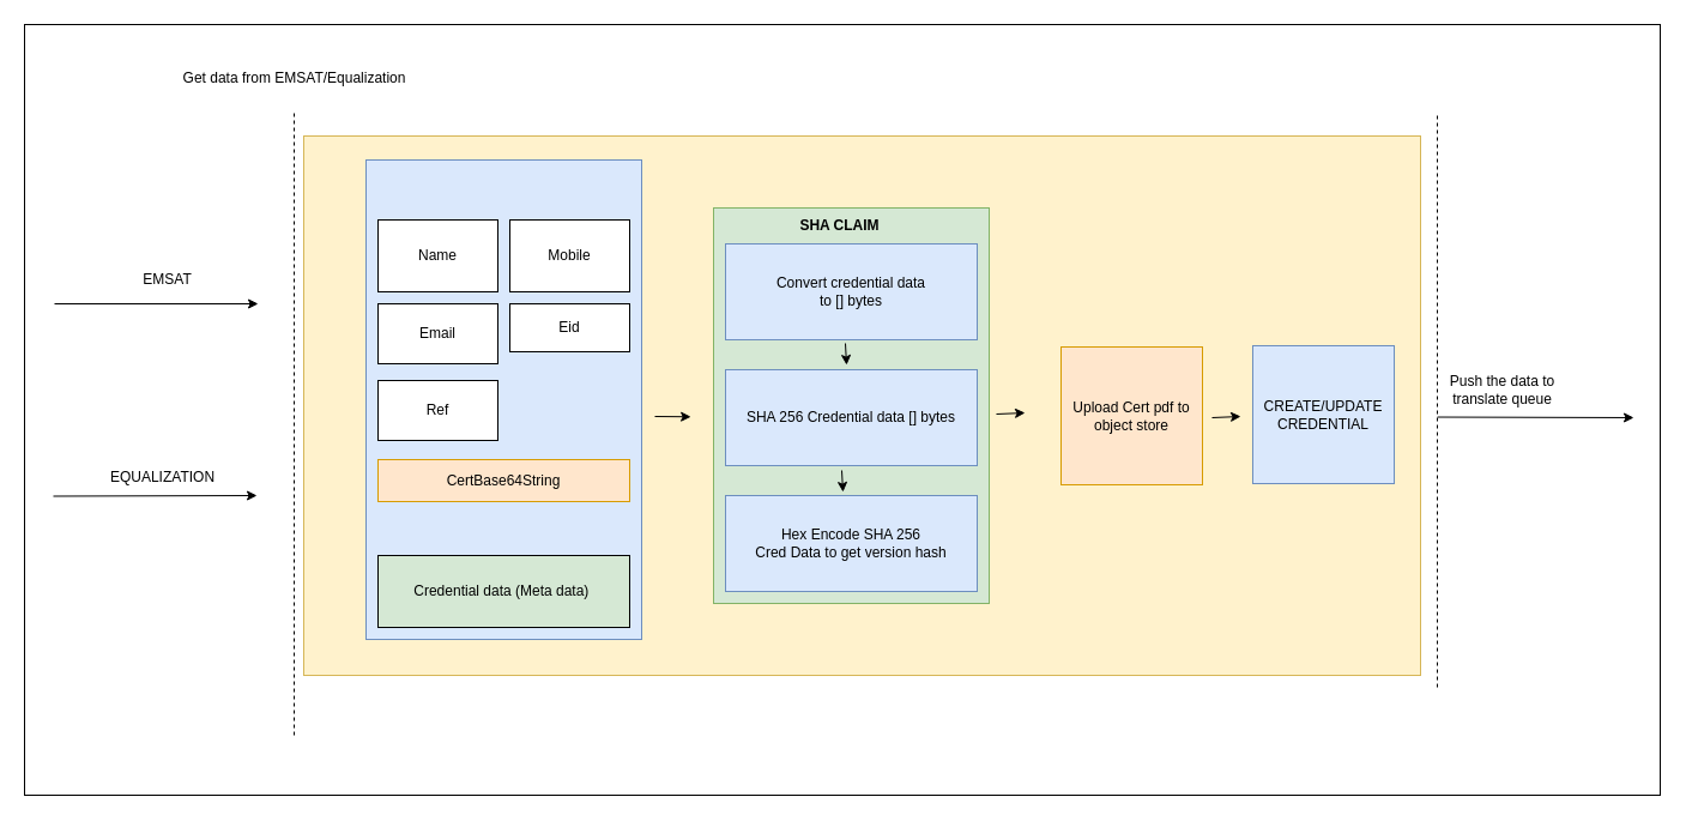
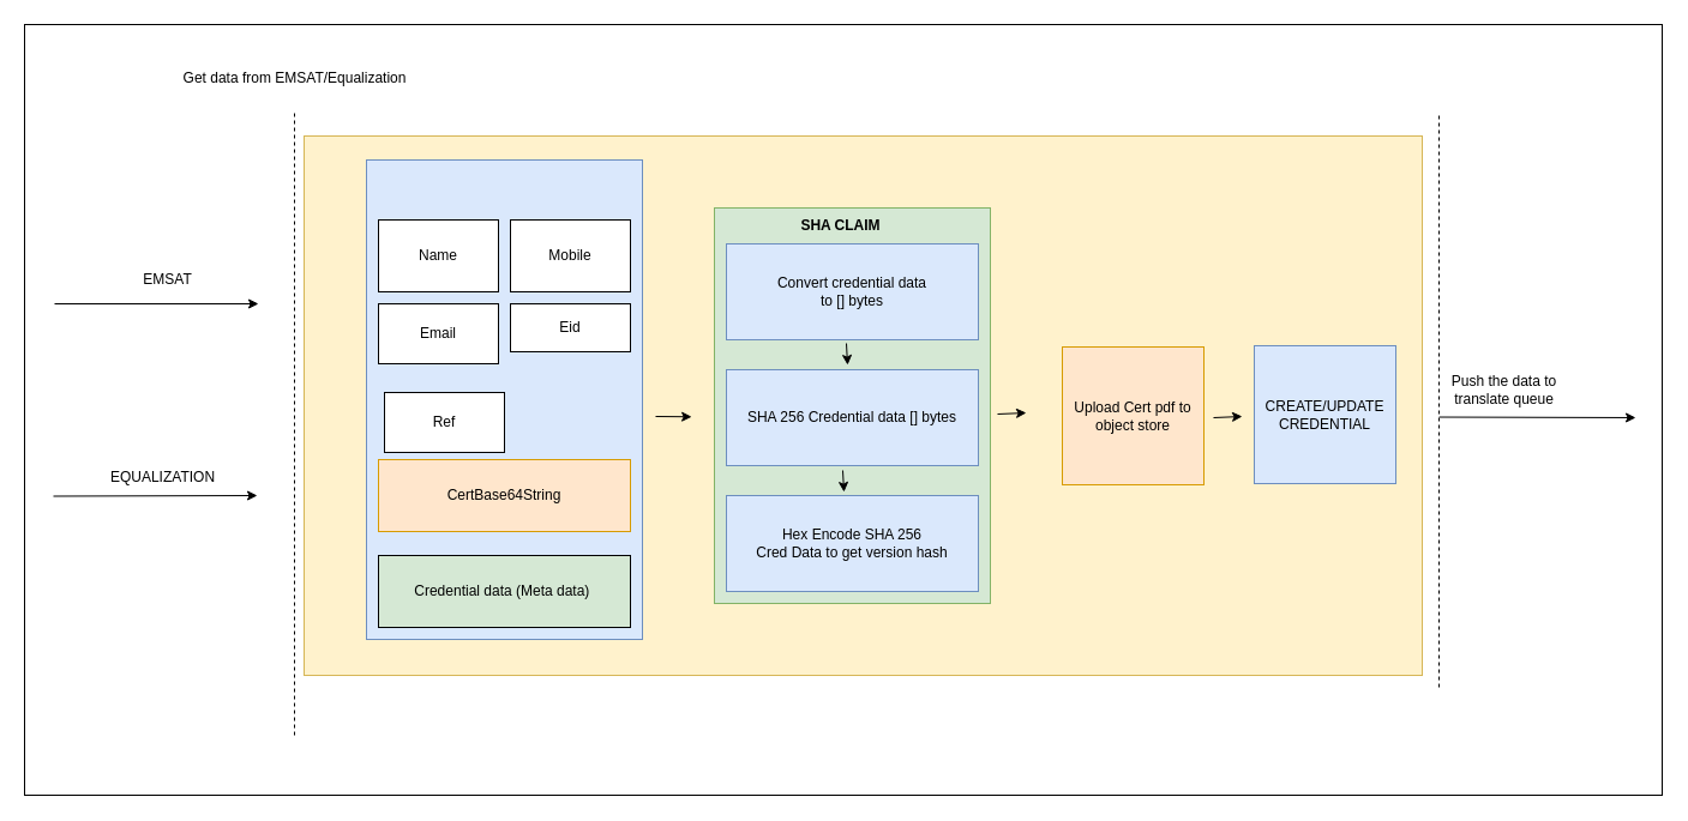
  <mxCell id="0" />
  <mxCell id="1" parent="0" />
  <mxCell id="2" value="" style="rounded=0;whiteSpace=wrap;html=1;" vertex="1" parent="1"><mxGeometry x="20" y="20" width="1365" height="643" as="geometry" /></mxCell>
  <mxCell id="3" value="" style="rounded=0;whiteSpace=wrap;html=1;" vertex="1" parent="1"><mxGeometry x="585" y="213" width="120" height="240" as="geometry" /></mxCell>
  <mxCell id="4" value="" style="rounded=0;whiteSpace=wrap;html=1;fillColor=#fff2cc;strokeColor=#d6b656;" vertex="1" parent="1"><mxGeometry x="253" y="113" width="932" height="450" as="geometry" /></mxCell>
  <mxCell id="5" value="" style="rounded=0;whiteSpace=wrap;html=1;fillColor=#dae8fc;strokeColor=#6c8ebf;" vertex="1" parent="1"><mxGeometry x="305" y="133" width="230" height="400" as="geometry" /></mxCell>
  <mxCell id="6" value="" style="endArrow=classic;html=1;rounded=0;" edge="1" parent="1"><mxGeometry width="50" height="50" relative="1" as="geometry"><mxPoint x="45" y="253" as="sourcePoint" /><mxPoint x="215" y="253" as="targetPoint" /></mxGeometry></mxCell>
  <mxCell id="7" value="" style="endArrow=classic;html=1;rounded=0;" edge="1" parent="1"><mxGeometry width="50" height="50" relative="1" as="geometry"><mxPoint x="44" y="413.5" as="sourcePoint" /><mxPoint x="214" y="413" as="targetPoint" /></mxGeometry></mxCell>
  <mxCell id="8" value="Name" style="rounded=0;whiteSpace=wrap;html=1;" vertex="1" parent="1"><mxGeometry x="315" y="183" width="100" height="60" as="geometry" /></mxCell>
  <mxCell id="9" value="Mobile" style="rounded=0;whiteSpace=wrap;html=1;" vertex="1" parent="1"><mxGeometry x="425" y="183" width="100" height="60" as="geometry" /></mxCell>
  <mxCell id="10" value="Email" style="rounded=0;whiteSpace=wrap;html=1;" vertex="1" parent="1"><mxGeometry x="315" y="253" width="100" height="50" as="geometry" /></mxCell>
  <mxCell id="11" value="Eid" style="rounded=0;whiteSpace=wrap;html=1;" vertex="1" parent="1"><mxGeometry x="425" y="253" width="100" height="40" as="geometry" /></mxCell>
- <mxCell id="12" value="Ref" style="rounded=0;whiteSpace=wrap;html=1;" vertex="1" parent="1"><mxGeometry x="315" y="317" width="100" height="50" as="geometry" /></mxCell>
- <mxCell id="13" value="CertBase64String" style="rounded=0;whiteSpace=wrap;html=1;fillColor=#ffe6cc;strokeColor=#d79b00;" vertex="1" parent="1"><mxGeometry x="315" y="383" width="210" height="35" as="geometry" /></mxCell>
+ <mxCell id="12" value="Ref" style="rounded=0;whiteSpace=wrap;html=1;" vertex="1" parent="1"><mxGeometry x="320" y="327" width="100" height="50" as="geometry" /></mxCell>
+ <mxCell id="13" value="CertBase64String" style="rounded=0;whiteSpace=wrap;html=1;fillColor=#ffe6cc;strokeColor=#d79b00;" vertex="1" parent="1"><mxGeometry x="315" y="383" width="210" height="60" as="geometry" /></mxCell>
  <mxCell id="14" value="EMSAT" style="text;html=1;align=center;verticalAlign=middle;resizable=0;points=[];autosize=1;strokeColor=none;fillColor=none;" vertex="1" parent="1"><mxGeometry x="109" y="218" width="60" height="30" as="geometry" /></mxCell>
  <mxCell id="15" value="" style="endArrow=none;dashed=1;html=1;rounded=0;" edge="1" parent="1"><mxGeometry width="50" height="50" relative="1" as="geometry"><mxPoint x="245" y="613" as="sourcePoint" /><mxPoint x="245" y="93" as="targetPoint" /></mxGeometry></mxCell>
  <mxCell id="16" value="EQUALIZATION" style="text;html=1;align=center;verticalAlign=middle;resizable=0;points=[];autosize=1;strokeColor=none;fillColor=none;" vertex="1" parent="1"><mxGeometry x="80" y="383" width="110" height="30" as="geometry" /></mxCell>
  <mxCell id="17" value="" style="endArrow=classic;html=1;rounded=0;exitX=0.01;exitY=1.063;exitDx=0;exitDy=0;exitPerimeter=0;" edge="1" parent="1" source="18"><mxGeometry width="50" height="50" relative="1" as="geometry"><mxPoint x="1178" y="344" as="sourcePoint" /><mxPoint x="1363" y="348" as="targetPoint" /></mxGeometry></mxCell>
  <mxCell id="18" value="Push the data to&lt;br&gt;&amp;nbsp;translate queue&amp;nbsp;" style="text;html=1;align=center;verticalAlign=middle;resizable=0;points=[];autosize=1;strokeColor=none;fillColor=none;" vertex="1" parent="1"><mxGeometry x="1198" y="305" width="110" height="40" as="geometry" /></mxCell>
  <mxCell id="19" value="" style="endArrow=none;dashed=1;html=1;rounded=0;" edge="1" parent="1"><mxGeometry width="50" height="50" relative="1" as="geometry"><mxPoint x="1199" y="573" as="sourcePoint" /><mxPoint x="1199" y="93" as="targetPoint" /></mxGeometry></mxCell>
  <mxCell id="20" value="Get data from EMSAT/Equalization" style="text;html=1;align=center;verticalAlign=middle;resizable=0;points=[];autosize=1;strokeColor=none;fillColor=none;" vertex="1" parent="1"><mxGeometry x="140" y="50" width="210" height="30" as="geometry" /></mxCell>
  <mxCell id="21" value="" style="endArrow=classic;html=1;rounded=0;" edge="1" parent="1"><mxGeometry width="50" height="50" relative="1" as="geometry"><mxPoint x="831" y="345" as="sourcePoint" /><mxPoint x="855" y="344" as="targetPoint" /></mxGeometry></mxCell>
  <mxCell id="22" value="CREATE/UPDATE CREDENTIAL" style="rounded=0;whiteSpace=wrap;html=1;fillColor=#dae8fc;strokeColor=#6c8ebf;" vertex="1" parent="1"><mxGeometry x="1045" y="288" width="118" height="115" as="geometry" /></mxCell>
  <mxCell id="23" value="Credential data (Meta data)&amp;nbsp;" style="rounded=0;whiteSpace=wrap;html=1;fillColor=#d5e8d4;" vertex="1" parent="1"><mxGeometry x="315" y="463" width="210" height="60" as="geometry" /></mxCell>
  <mxCell id="24" value="" style="endArrow=classic;html=1;rounded=0;entryX=0.479;entryY=1.142;entryDx=0;entryDy=0;entryPerimeter=0;" edge="1" parent="1"><mxGeometry width="50" height="50" relative="1" as="geometry"><mxPoint x="546" y="347" as="sourcePoint" /><mxPoint x="576.11" y="347.26" as="targetPoint" /></mxGeometry></mxCell>
  <mxCell id="25" value="" style="rounded=0;whiteSpace=wrap;html=1;fillColor=#d5e8d4;strokeColor=#82b366;" vertex="1" parent="1"><mxGeometry x="595" y="173" width="230" height="330" as="geometry" /></mxCell>
  <mxCell id="26" value="SHA 256 Credential data [] bytes" style="rounded=0;whiteSpace=wrap;html=1;fillColor=#dae8fc;strokeColor=#6c8ebf;" vertex="1" parent="1"><mxGeometry x="605" y="308" width="210" height="80" as="geometry" /></mxCell>
  <mxCell id="27" value="Convert credential data&lt;br&gt;to [] bytes" style="rounded=0;whiteSpace=wrap;html=1;fillColor=#dae8fc;strokeColor=#6c8ebf;" vertex="1" parent="1"><mxGeometry x="605" y="203" width="210" height="80" as="geometry" /></mxCell>
  <mxCell id="28" value="Hex Encode SHA 256 &lt;br&gt;Cred Data to get version hash" style="rounded=0;whiteSpace=wrap;html=1;fillColor=#dae8fc;strokeColor=#6c8ebf;" vertex="1" parent="1"><mxGeometry x="605" y="413" width="210" height="80" as="geometry" /></mxCell>
  <mxCell id="29" value="&lt;b&gt;SHA CLAIM&lt;/b&gt;" style="text;html=1;align=center;verticalAlign=middle;resizable=0;points=[];autosize=1;strokeColor=none;fillColor=none;" vertex="1" parent="1"><mxGeometry x="645" y="173" width="110" height="30" as="geometry" /></mxCell>
  <mxCell id="30" value="" style="endArrow=classic;html=1;rounded=0;" edge="1" parent="1"><mxGeometry width="50" height="50" relative="1" as="geometry"><mxPoint x="702" y="392" as="sourcePoint" /><mxPoint x="703" y="410" as="targetPoint" /></mxGeometry></mxCell>
  <mxCell id="31" value="" style="endArrow=classic;html=1;rounded=0;" edge="1" parent="1"><mxGeometry width="50" height="50" relative="1" as="geometry"><mxPoint x="705" y="286" as="sourcePoint" /><mxPoint x="706" y="304" as="targetPoint" /></mxGeometry></mxCell>
  <mxCell id="32" value="Upload Cert pdf to object store" style="rounded=0;whiteSpace=wrap;html=1;fillColor=#ffe6cc;strokeColor=#d79b00;" vertex="1" parent="1"><mxGeometry x="885" y="289" width="118" height="115" as="geometry" /></mxCell>
  <mxCell id="33" value="" style="endArrow=classic;html=1;rounded=0;" edge="1" parent="1"><mxGeometry width="50" height="50" relative="1" as="geometry"><mxPoint x="1011" y="348" as="sourcePoint" /><mxPoint x="1035" y="347" as="targetPoint" /></mxGeometry></mxCell>
